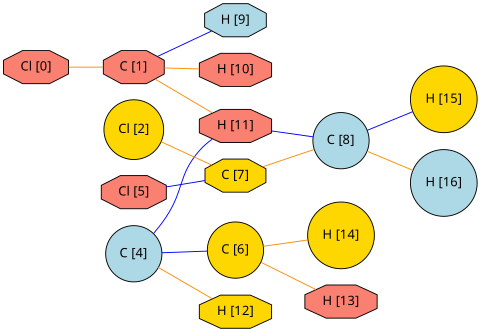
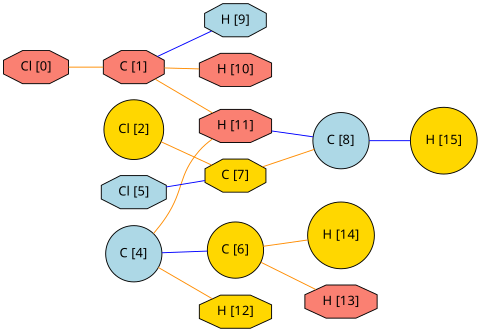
  graph {
    fontname="Noto Sans"
    rankdir=LR
    node [fillcolor=gold fontname="Noto Sans" shape=octagon style=filled]
    edge [color=darkorange fontname="Noto Sans"]
    n1 [fillcolor=salmon label="Cl [0]"]
    n2 [fillcolor=salmon label="C [1]"]
    n3 [fillcolor=lightblue label="H [9]"]
    n4 [fillcolor=salmon label="H [10]"]
    n5 [fillcolor=salmon label="H [11]"]
    n6 [fillcolor=lightblue label="C [4]" shape=circle]
    n7 [label="C [6]" shape=circle]
    n8 [label="H [12]"]
    n9 [label="Cl [2]" shape=circle]
    n10 [label="C [7]"]
    n11 [fillcolor=lightblue label="C [8]" shape=circle]
    n12 [fillcolor=salmon label="H [13]"]
    n13 [label="H [14]" shape=circle]
-   n14 [fillcolor=salmon label="Cl [5]"]
+   n14 [fillcolor=lightblue label="Cl [5]"]
    n15 [label="H [15]" shape=circle]
-   n16 [fillcolor=lightblue label="H [16]" shape=circle]
    n1 -- n2
    n2 -- n3 [color=blue]
    n2 -- n4
    n2 -- n5
    n5 -- n11 [color=blue]
-   n6 -- n5 [color=blue]
+   n6 -- n5
    n6 -- n7 [color=blue]
    n6 -- n8
    n7 -- n12
    n7 -- n13
    n9 -- n10
    n10 -- n11
    n11 -- n15 [color=blue]
-   n11 -- n16
    n14 -- n10 [color=blue]
  }
